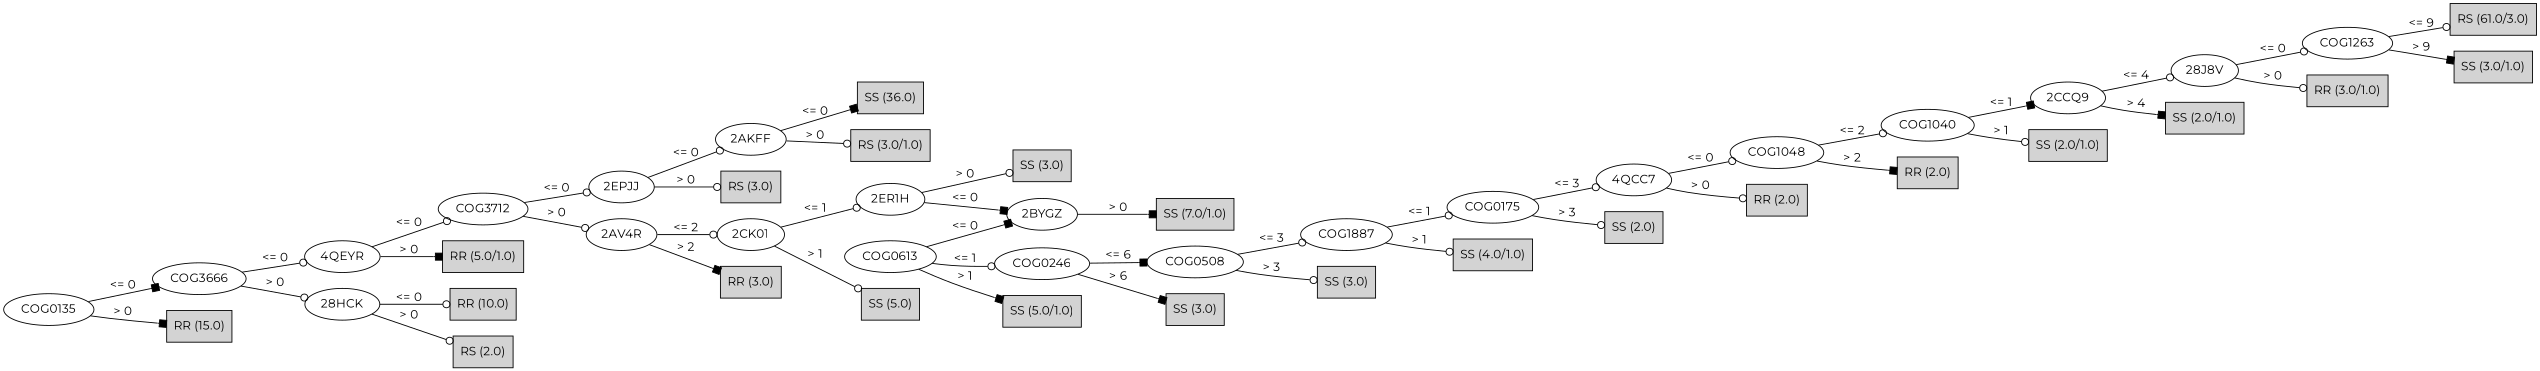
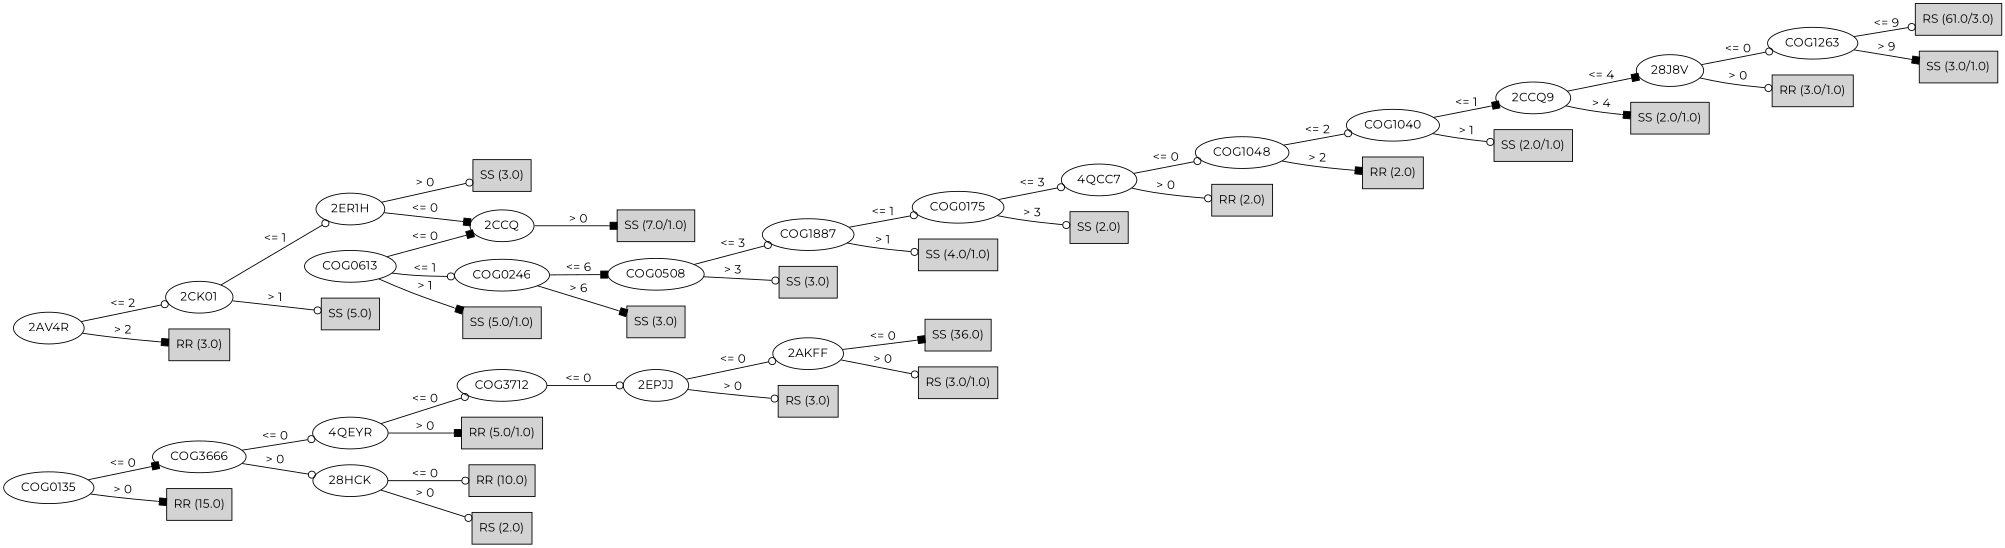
  digraph {
    fontname=Montserrat
    rankdir=LR
    node [fontname=Montserrat shape=box style=filled]
    edge [arrowhead=odot fontname=Montserrat]
    n1 [label=COG0135 shape="" style=""]
    n2 [label=COG3666 shape="" style=""]
    n3 [label="RR (15.0)"]
    n4 [label="4QEYR" shape="" style=""]
    n5 [label="28HCK" shape="" style=""]
    n6 [label=COG3712 shape="" style=""]
    n7 [label="RR (5.0/1.0)"]
    n8 [label="RR (10.0)"]
    n9 [label="RS (2.0)"]
    n10 [label="2EPJJ" shape="" style=""]
    n11 [label="2AV4R" shape="" style=""]
    n12 [label="2AKFF" shape="" style=""]
    n13 [label="RS (3.0)"]
    n14 [label="2CK01" shape="" style=""]
    n15 [label="RR (3.0)"]
    n16 [label="SS (36.0)"]
    n17 [label="RS (3.0/1.0)"]
    n18 [label="2ER1H" shape="" style=""]
    n19 [label="SS (5.0)"]
-   n20 [label="2BYGZ" shape="" style=""]
+   n20 [label="2CCQ" shape="" style=""]
    n21 [label="SS (3.0)"]
    n22 [label="SS (7.0/1.0)"]
    n23 [label=COG0613 shape="" style=""]
    n24 [label=COG0246 shape="" style=""]
    n25 [label="SS (5.0/1.0)"]
    n26 [label=COG0508 shape="" style=""]
    n27 [label="SS (3.0)"]
    n28 [label=COG1887 shape="" style=""]
    n29 [label="SS (3.0)"]
    n30 [label=COG0175 shape="" style=""]
    n31 [label="SS (4.0/1.0)"]
    n32 [label="4QCC7" shape="" style=""]
    n33 [label="SS (2.0)"]
    n34 [label=COG1048 shape="" style=""]
    n35 [label="RR (2.0)"]
    n36 [label=COG1040 shape="" style=""]
    n37 [label="RR (2.0)"]
    n38 [label="2CCQ9" shape="" style=""]
    n39 [label="SS (2.0/1.0)"]
    n40 [label="28J8V" shape="" style=""]
    n41 [label="SS (2.0/1.0)"]
    n42 [label=COG1263 shape="" style=""]
    n43 [label="RR (3.0/1.0)"]
    n44 [label="RS (61.0/3.0)"]
    n45 [label="SS (3.0/1.0)"]
    n1 -> n2 [arrowhead=box label="<= 0"]
    n1 -> n3 [arrowhead=box label="> 0"]
    n2 -> n4 [label="<= 0"]
    n2 -> n5 [label="> 0"]
    n4 -> n6 [label="<= 0"]
    n4 -> n7 [arrowhead=box label="> 0"]
    n5 -> n8 [label="<= 0"]
    n5 -> n9 [label="> 0"]
    n6 -> n10 [label="<= 0"]
-   n6 -> n11 [label="> 0"]
    n10 -> n12 [label="<= 0"]
    n10 -> n13 [label="> 0"]
    n11 -> n14 [label="<= 2"]
    n11 -> n15 [arrowhead=box label="> 2"]
    n12 -> n16 [arrowhead=box label="<= 0"]
    n12 -> n17 [label="> 0"]
    n14 -> n18 [label="<= 1"]
    n14 -> n19 [label="> 1"]
    n18 -> n20 [arrowhead=box label="<= 0"]
    n18 -> n21 [label="> 0"]
    n20 -> n22 [arrowhead=box label="> 0"]
    n23 -> n20 [arrowhead=box label="<= 0"]
    n23 -> n24 [label="<= 1"]
    n23 -> n25 [arrowhead=box label="> 1"]
    n24 -> n26 [arrowhead=box label="<= 6"]
    n24 -> n27 [arrowhead=box label="> 6"]
    n26 -> n28 [label="<= 3"]
    n26 -> n29 [label="> 3"]
    n28 -> n30 [label="<= 1"]
    n28 -> n31 [label="> 1"]
    n30 -> n32 [label="<= 3"]
    n30 -> n33 [label="> 3"]
    n32 -> n34 [label="<= 0"]
    n32 -> n35 [label="> 0"]
    n34 -> n36 [label="<= 2"]
    n34 -> n37 [arrowhead=box label="> 2"]
    n36 -> n38 [arrowhead=box label="<= 1"]
    n36 -> n39 [label="> 1"]
-   n38 -> n40 [label="<= 4"]
+   n38 -> n40 [arrowhead=box label="<= 4"]
    n38 -> n41 [arrowhead=box label="> 4"]
    n40 -> n42 [label="<= 0"]
    n40 -> n43 [label="> 0"]
    n42 -> n44 [label="<= 9"]
    n42 -> n45 [arrowhead=box label="> 9"]
  }
